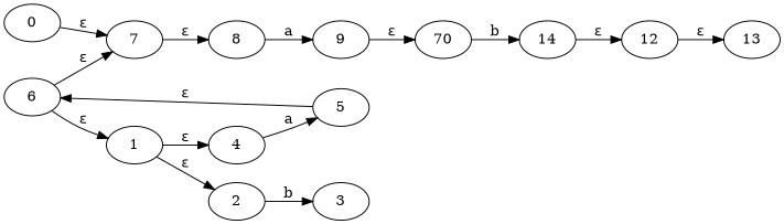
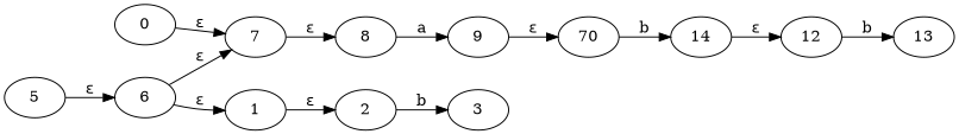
  digraph {
    rankdir=LR
    0
    7
    1
-   4
    2
    8
    5
    3
    9
    6
    n11 [label=70]
    n12 [label=14]
    12
    13
    0 -> 7 [label="ε"]
    7 -> 8 [label="ε"]
-   1 -> 4 [label="ε"]
    1 -> 2 [label="ε"]
-   4 -> 5 [label=a]
    2 -> 3 [label=b]
    8 -> 9 [label=a]
    5 -> 6 [label="ε"]
    9 -> n11 [label="ε"]
    6 -> 7 [label="ε"]
    6 -> 1 [label="ε"]
    n11 -> n12 [label=b]
    n12 -> 12 [label="ε"]
-   12 -> 13 [label="ε"]
+   12 -> 13 [label=b]
  }
